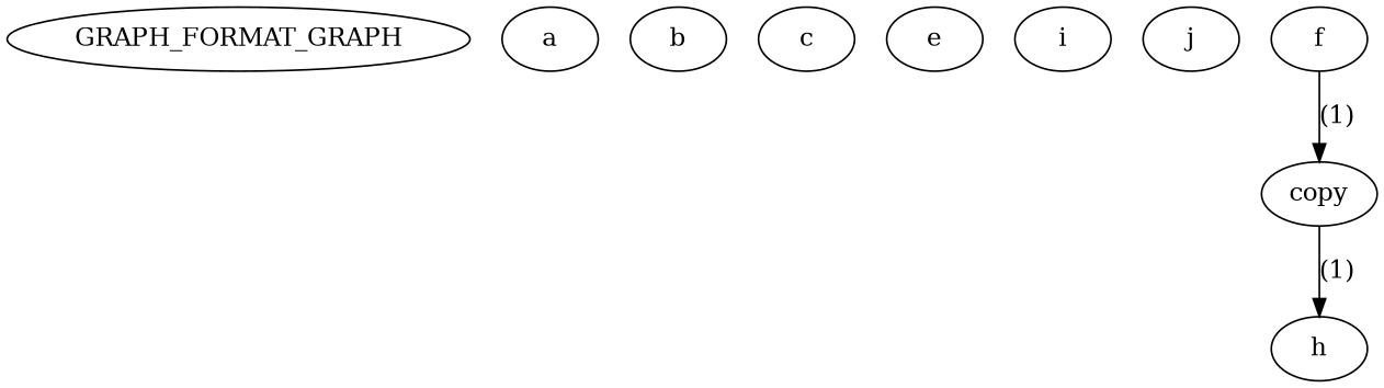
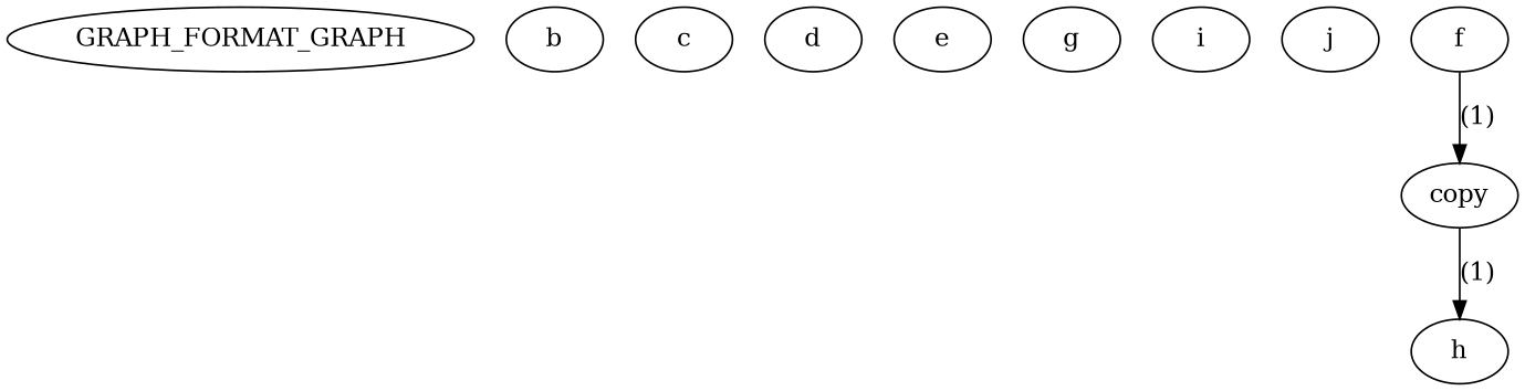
  digraph {
    n1 [label=GRAPH_FORMAT_GRAPH]
-   a
    b
    c
+   d
    e
+   g
    i
    j
    copy
    h
    f
    copy -> h [label="(1)"]
    f -> copy [label="(1)"]
  }
